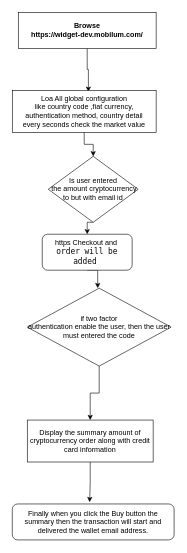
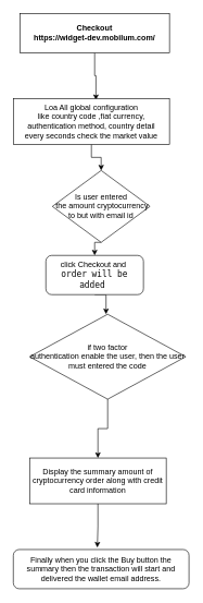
  <mxCell id="0" />
  <mxCell id="1" parent="0" />
  <mxCell id="2" style="edgeStyle=orthogonalEdgeStyle;rounded=0;orthogonalLoop=1;jettySize=auto;html=1;exitX=0.5;exitY=1;exitDx=0;exitDy=0;entryX=0.529;entryY=0.033;entryDx=0;entryDy=0;entryPerimeter=0;" edge="1" parent="1" source="3" target="5"><mxGeometry relative="1" as="geometry" /></mxCell>
- <mxCell id="3" value="&lt;b&gt;Browse&lt;br&gt;https://widget-dev.mobilum.com/&lt;/b&gt;" style="rounded=0;whiteSpace=wrap;html=1;" vertex="1" parent="1"><mxGeometry x="30" y="20" width="230" height="60" as="geometry" /></mxCell>
+ <mxCell id="3" value="&lt;b&gt;Checkout&lt;br&gt;https://widget-dev.mobilum.com/&lt;/b&gt;" style="rounded=0;whiteSpace=wrap;html=1;" vertex="1" parent="1"><mxGeometry x="30" y="20" width="230" height="60" as="geometry" /></mxCell>
  <mxCell id="4" style="edgeStyle=orthogonalEdgeStyle;rounded=0;orthogonalLoop=1;jettySize=auto;html=1;entryX=0.5;entryY=0;entryDx=0;entryDy=0;" edge="1" parent="1" source="5" target="7"><mxGeometry relative="1" as="geometry" /></mxCell>
  <mxCell id="5" value="Loa All global configuration&lt;br&gt;like country code ,fiat currency, authentication method, country detail&lt;br&gt;every seconds check the market value" style="rounded=0;whiteSpace=wrap;html=1;" vertex="1" parent="1"><mxGeometry x="20" y="150" width="240" height="70" as="geometry" /></mxCell>
  <mxCell id="6" style="edgeStyle=orthogonalEdgeStyle;rounded=0;orthogonalLoop=1;jettySize=auto;html=1;exitX=0.5;exitY=1;exitDx=0;exitDy=0;entryX=0.5;entryY=0;entryDx=0;entryDy=0;" edge="1" parent="1" source="7" target="9"><mxGeometry relative="1" as="geometry" /></mxCell>
  <mxCell id="7" value="Is user entered&lt;br&gt;&amp;nbsp;the amount cryptocurrency to but with email id" style="rhombus;whiteSpace=wrap;html=1;" vertex="1" parent="1"><mxGeometry x="80" y="260" width="150" height="110" as="geometry" /></mxCell>
  <mxCell id="8" style="edgeStyle=orthogonalEdgeStyle;rounded=0;orthogonalLoop=1;jettySize=auto;html=1;exitX=0.5;exitY=1;exitDx=0;exitDy=0;entryX=0.5;entryY=0;entryDx=0;entryDy=0;" edge="1" parent="1" source="9"><mxGeometry relative="1" as="geometry"><mxPoint x="162.5" y="480" as="targetPoint" /></mxGeometry></mxCell>
- <mxCell id="9" value="https Checkout and&amp;nbsp;&lt;br&gt;&lt;font color=&quot;#080808&quot; face=&quot;Fira Code, monospace&quot;&gt;&lt;span style=&quot;font-size: 13.067px ; background-color: rgb(255 , 255 , 255)&quot;&gt;order will be added&lt;/span&gt;&lt;/font&gt;&amp;nbsp;&amp;nbsp;" style="rounded=1;whiteSpace=wrap;html=1;" vertex="1" parent="1"><mxGeometry x="70" y="390" width="150" height="60" as="geometry" /></mxCell>
+ <mxCell id="9" value="click Checkout and&amp;nbsp;&lt;br&gt;&lt;font color=&quot;#080808&quot; face=&quot;Fira Code, monospace&quot;&gt;&lt;span style=&quot;font-size: 13.067px ; background-color: rgb(255 , 255 , 255)&quot;&gt;order will be added&lt;/span&gt;&lt;/font&gt;&amp;nbsp;&amp;nbsp;" style="rounded=1;whiteSpace=wrap;html=1;" vertex="1" parent="1"><mxGeometry x="70" y="390" width="150" height="60" as="geometry" /></mxCell>
  <mxCell id="10" style="edgeStyle=orthogonalEdgeStyle;rounded=0;orthogonalLoop=1;jettySize=auto;html=1;entryX=0.5;entryY=0;entryDx=0;entryDy=0;" edge="1" parent="1" source="11" target="13"><mxGeometry relative="1" as="geometry"><mxPoint x="160" y="670" as="targetPoint" /></mxGeometry></mxCell>
  <mxCell id="11" value="if two factor&lt;br&gt;authentication enable the user, then the user must entered the code" style="rhombus;whiteSpace=wrap;html=1;" vertex="1" parent="1"><mxGeometry x="45" y="480" width="240" height="130" as="geometry" /></mxCell>
  <mxCell id="12" style="edgeStyle=orthogonalEdgeStyle;rounded=0;orthogonalLoop=1;jettySize=auto;html=1;entryX=0.478;entryY=-0.05;entryDx=0;entryDy=0;entryPerimeter=0;" edge="1" parent="1" source="13" target="14"><mxGeometry relative="1" as="geometry" /></mxCell>
  <mxCell id="13" value="Display the summary amount of cryptocurrency order along with credit card information" style="rounded=0;whiteSpace=wrap;html=1;" vertex="1" parent="1"><mxGeometry x="45" y="700" width="210" height="70" as="geometry" /></mxCell>
  <mxCell id="14" value="Finally when you click the Buy button the summary then the transaction will start and delivered the wallet email address." style="rounded=1;whiteSpace=wrap;html=1;" vertex="1" parent="1"><mxGeometry x="20" y="840" width="270" height="60" as="geometry" /></mxCell>
